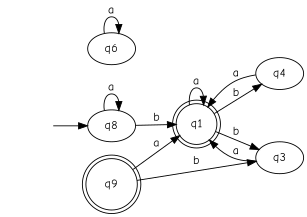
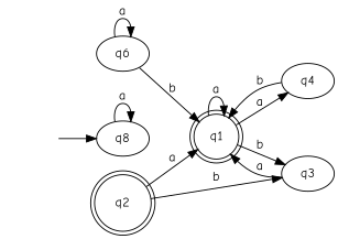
  digraph {
    fontname="Comic Neue"
    rankdir=LR
    node [fontname="Comic Neue"]
    edge [fontname="Comic Neue"]
    start [style=invis]
    n2 [label=q8]
    q1 [shape=doublecircle]
    q4
    q3
    q6
-   q2 [shape=doublecircle label=q9]
+   q2 [shape=doublecircle]
    start -> n2
    n2 -> n2 [label=a]
-   n2 -> q1 [label=b]
+   q6 -> q1 [label=b]
    q1 -> q1 [label=a]
-   q1 -> q4 [label=b]
+   q1 -> q4 [label=a]
    q1 -> q3 [label=b]
-   q4 -> q1 [label=a]
+   q4 -> q1 [label=b]
    q3 -> q1 [label=a]
    q6 -> q6 [label=a]
    q2 -> q1 [label=a]
    q2 -> q3 [label=b]
  }
